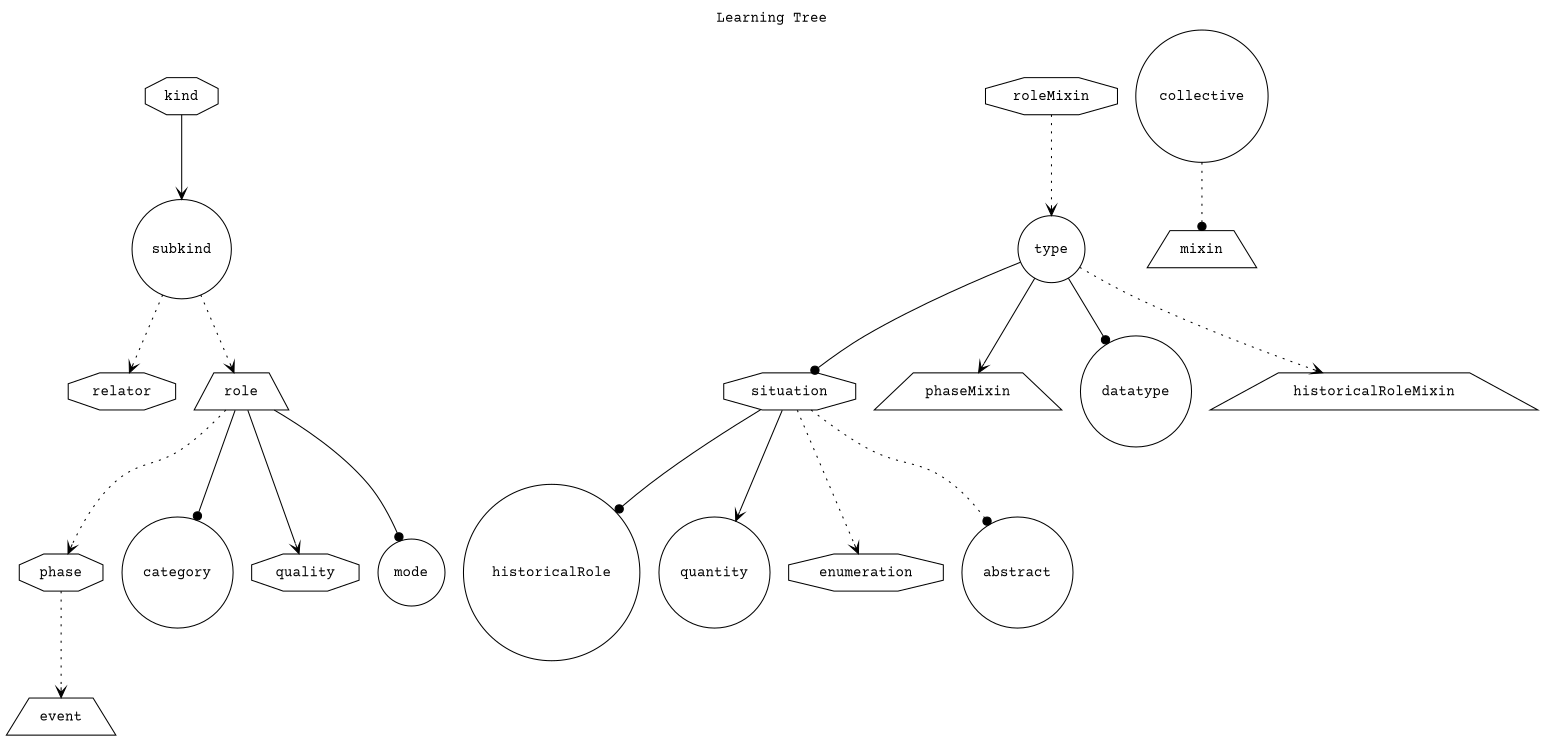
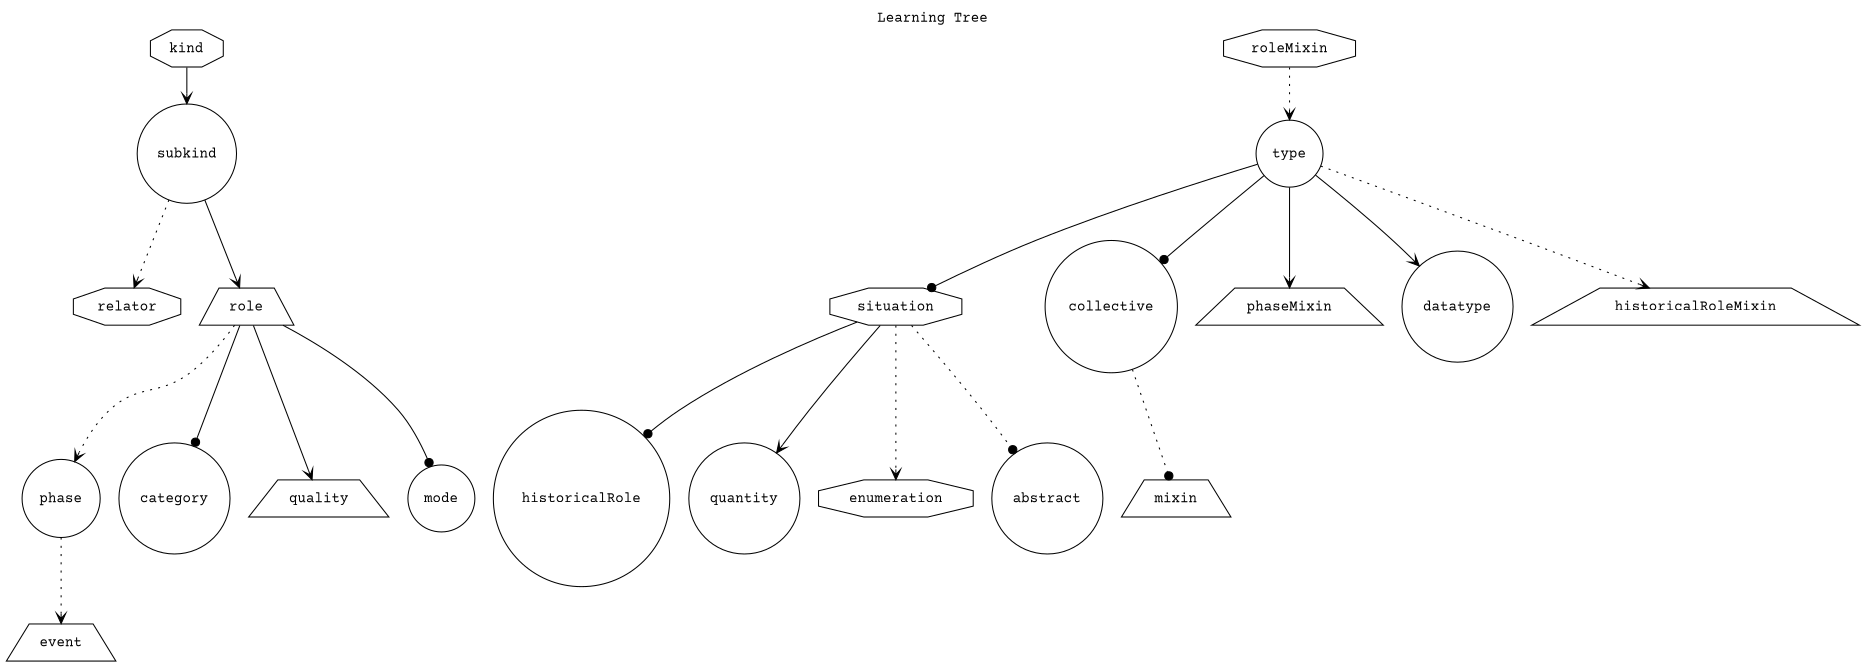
  strict digraph {
    fontname="Courier Prime"
    label="Learning Tree"
    labeljust=c
    labelloc=t
    node [fontname="Courier Prime" shape=circle]
    edge [arrowhead=vee fontname="Courier Prime" style=solid]
    kind [shape=octagon]
    subkind
    relator [shape=octagon]
    role [shape=trapezium]
-   phase [shape=octagon]
+   phase
    category
-   quality [shape=octagon]
+   quality [shape=trapezium]
    mode
    event [shape=trapezium]
    roleMixin [shape=octagon]
    type
    situation [shape=octagon]
    collective
    phaseMixin [shape=trapezium]
    datatype
    historicalRoleMixin [shape=trapezium]
    historicalRole
    quantity
    enumeration [shape=octagon]
    abstract
    mixin [shape=trapezium]
    kind -> subkind
    subkind -> relator [style=dotted]
-   subkind -> role [style=dotted]
+   subkind -> role
    role -> phase [style=dotted]
    role -> category [arrowhead=dot]
    role -> quality
    role -> mode [arrowhead=dot]
    phase -> event [style=dotted]
    roleMixin -> type [style=dotted]
    type -> situation [arrowhead=dot]
+   type -> collective [arrowhead=dot]
    type -> phaseMixin
-   type -> datatype [arrowhead=dot]
+   type -> datatype
    type -> historicalRoleMixin [style=dotted]
    situation -> historicalRole [arrowhead=dot]
    situation -> quantity
    situation -> enumeration [style=dotted]
    situation -> abstract [arrowhead=dot style=dotted]
    collective -> mixin [arrowhead=dot style=dotted]
  }
